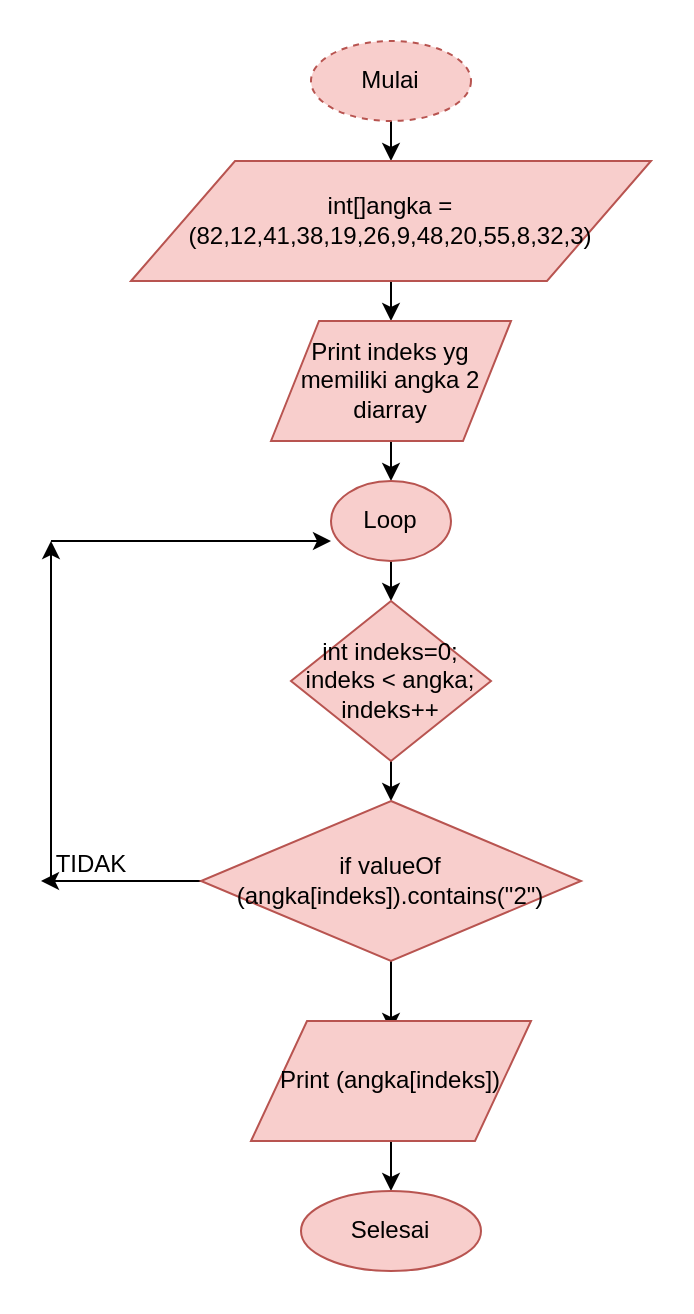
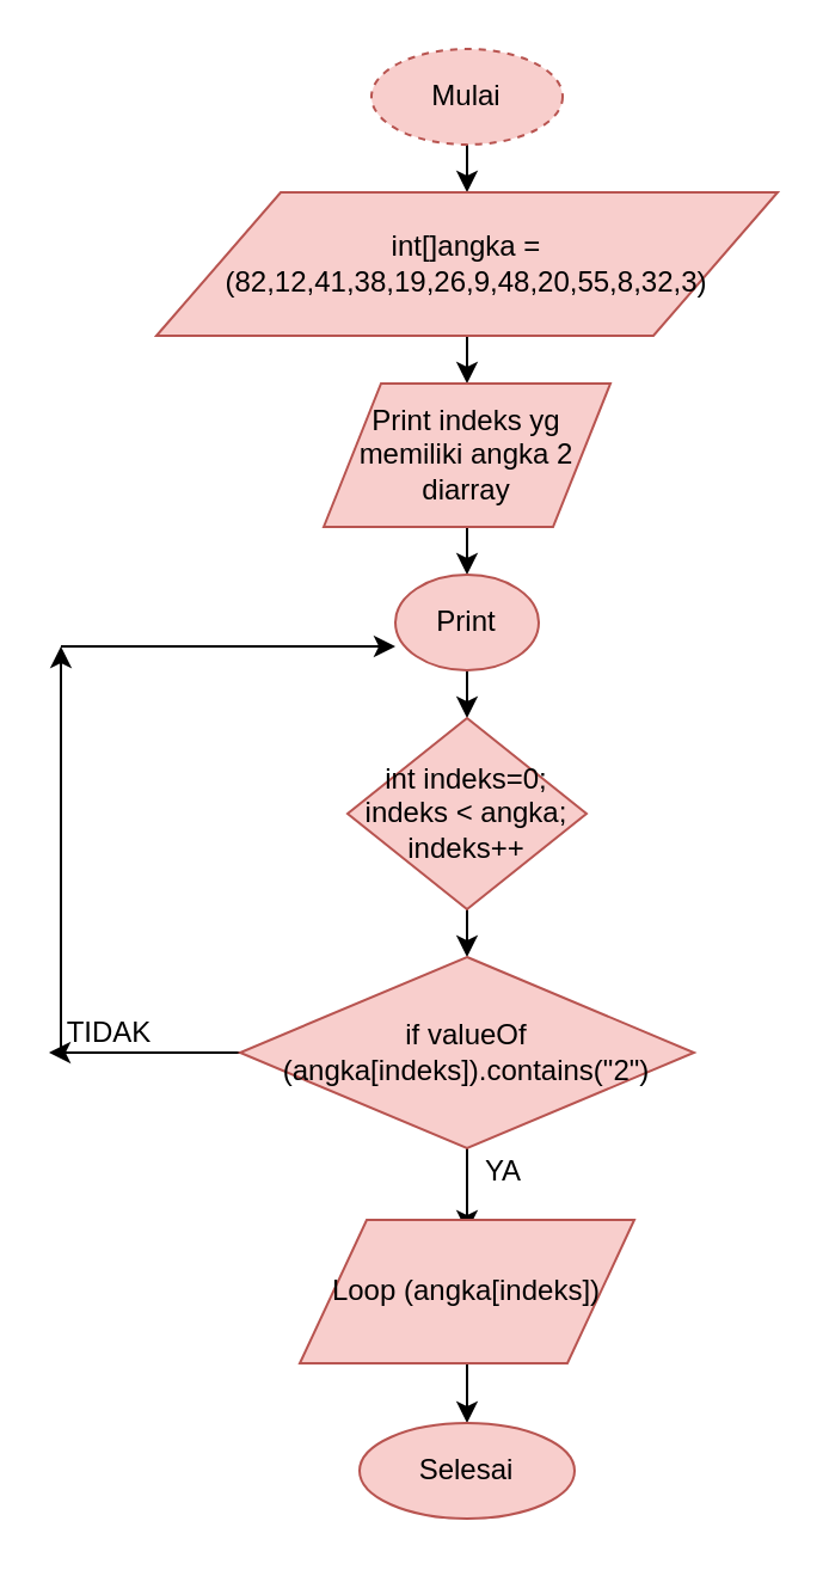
  <mxCell id="0" />
  <mxCell id="1" parent="0" />
  <mxCell id="2" value="" style="edgeStyle=orthogonalEdgeStyle;rounded=0;orthogonalLoop=1;jettySize=auto;html=1;" edge="1" parent="1" source="3"><mxGeometry relative="1" as="geometry"><mxPoint x="195" y="80" as="targetPoint" /></mxGeometry></mxCell>
  <mxCell id="3" value="Mulai" style="ellipse;whiteSpace=wrap;html=1;fillColor=#f8cecc;strokeColor=#b85450;dashed=1;" vertex="1" parent="1"><mxGeometry x="155" y="20" width="80" height="40" as="geometry" /></mxCell>
  <mxCell id="4" value="" style="edgeStyle=orthogonalEdgeStyle;rounded=0;orthogonalLoop=1;jettySize=auto;html=1;" edge="1" parent="1" source="5"><mxGeometry relative="1" as="geometry"><mxPoint x="195" y="160" as="targetPoint" /></mxGeometry></mxCell>
  <mxCell id="5" value="int[]angka = (82,12,41,38,19,26,9,48,20,55,8,32,3)" style="shape=parallelogram;perimeter=parallelogramPerimeter;whiteSpace=wrap;html=1;fillColor=#f8cecc;strokeColor=#b85450;" vertex="1" parent="1"><mxGeometry x="65" y="80" width="260" height="60" as="geometry" /></mxCell>
  <mxCell id="6" value="" style="edgeStyle=orthogonalEdgeStyle;rounded=0;orthogonalLoop=1;jettySize=auto;html=1;" edge="1" parent="1" source="7"><mxGeometry relative="1" as="geometry"><mxPoint x="195" y="240" as="targetPoint" /></mxGeometry></mxCell>
  <mxCell id="7" value="Print indeks yg memiliki angka 2 diarray" style="shape=parallelogram;perimeter=parallelogramPerimeter;whiteSpace=wrap;html=1;fillColor=#f8cecc;strokeColor=#b85450;" vertex="1" parent="1"><mxGeometry x="135" y="160" width="120" height="60" as="geometry" /></mxCell>
  <mxCell id="8" value="" style="edgeStyle=orthogonalEdgeStyle;rounded=0;orthogonalLoop=1;jettySize=auto;html=1;" edge="1" parent="1" source="9"><mxGeometry relative="1" as="geometry"><mxPoint x="195" y="300" as="targetPoint" /></mxGeometry></mxCell>
- <mxCell id="9" value="Loop" style="ellipse;whiteSpace=wrap;html=1;fillColor=#f8cecc;strokeColor=#b85450;" vertex="1" parent="1"><mxGeometry x="165" y="240" width="60" height="40" as="geometry" /></mxCell>
+ <mxCell id="9" value="Print" style="ellipse;whiteSpace=wrap;html=1;fillColor=#f8cecc;strokeColor=#b85450;" vertex="1" parent="1"><mxGeometry x="165" y="240" width="60" height="40" as="geometry" /></mxCell>
  <mxCell id="10" value="" style="edgeStyle=orthogonalEdgeStyle;rounded=0;orthogonalLoop=1;jettySize=auto;html=1;" edge="1" parent="1" source="11"><mxGeometry relative="1" as="geometry"><mxPoint x="195" y="400" as="targetPoint" /></mxGeometry></mxCell>
  <mxCell id="11" value="int indeks=0; indeks &amp;lt; angka; indeks++" style="rhombus;whiteSpace=wrap;html=1;fillColor=#f8cecc;strokeColor=#b85450;" vertex="1" parent="1"><mxGeometry x="145" y="300" width="100" height="80" as="geometry" /></mxCell>
  <mxCell id="12" value="" style="edgeStyle=orthogonalEdgeStyle;rounded=0;orthogonalLoop=1;jettySize=auto;html=1;" edge="1" parent="1" source="14"><mxGeometry relative="1" as="geometry"><mxPoint x="195" y="515" as="targetPoint" /></mxGeometry></mxCell>
  <mxCell id="13" value="" style="edgeStyle=orthogonalEdgeStyle;rounded=0;orthogonalLoop=1;jettySize=auto;html=1;" edge="1" parent="1" source="14"><mxGeometry relative="1" as="geometry"><mxPoint x="20" y="440" as="targetPoint" /></mxGeometry></mxCell>
  <mxCell id="14" value="if valueOf (angka[indeks]).contains(&quot;2&quot;)" style="rhombus;whiteSpace=wrap;html=1;fillColor=#f8cecc;strokeColor=#b85450;" vertex="1" parent="1"><mxGeometry x="100" y="400" width="190" height="80" as="geometry" /></mxCell>
  <mxCell id="15" value="" style="edgeStyle=orthogonalEdgeStyle;rounded=0;orthogonalLoop=1;jettySize=auto;html=1;" edge="1" parent="1" source="16"><mxGeometry relative="1" as="geometry"><mxPoint x="195" y="595" as="targetPoint" /></mxGeometry></mxCell>
- <mxCell id="16" value="Print (angka[indeks])" style="shape=parallelogram;perimeter=parallelogramPerimeter;whiteSpace=wrap;html=1;fillColor=#f8cecc;strokeColor=#b85450;" vertex="1" parent="1"><mxGeometry x="125" y="510" width="140" height="60" as="geometry" /></mxCell>
+ <mxCell id="16" value="Loop (angka[indeks])" style="shape=parallelogram;perimeter=parallelogramPerimeter;whiteSpace=wrap;html=1;fillColor=#f8cecc;strokeColor=#b85450;" vertex="1" parent="1"><mxGeometry x="125" y="510" width="140" height="60" as="geometry" /></mxCell>
  <mxCell id="17" value="" style="endArrow=classic;html=1;" edge="1" parent="1"><mxGeometry width="50" height="50" relative="1" as="geometry"><mxPoint x="25" y="440" as="sourcePoint" /><mxPoint x="25" y="270" as="targetPoint" /></mxGeometry></mxCell>
  <mxCell id="18" value="" style="endArrow=classic;html=1;entryX=0;entryY=0.75;entryDx=0;entryDy=0;entryPerimeter=0;" edge="1" parent="1" target="9"><mxGeometry width="50" height="50" relative="1" as="geometry"><mxPoint x="25" y="270" as="sourcePoint" /><mxPoint x="75" y="220" as="targetPoint" /></mxGeometry></mxCell>
  <mxCell id="19" value="Selesai" style="ellipse;whiteSpace=wrap;html=1;fillColor=#f8cecc;strokeColor=#b85450;" vertex="1" parent="1"><mxGeometry x="150" y="595" width="90" height="40" as="geometry" /></mxCell>
  <mxCell id="20" value="TIDAK" style="text;html=1;align=center;verticalAlign=middle;resizable=0;points=[];autosize=1;" vertex="1" parent="1"><mxGeometry x="20" y="422" width="50" height="20" as="geometry" /></mxCell>
+ <mxCell id="21" value="YA" style="text;html=1;align=center;verticalAlign=middle;resizable=0;points=[];autosize=1;" vertex="1" parent="1"><mxGeometry x="195" y="480" width="30" height="20" as="geometry" /></mxCell>
